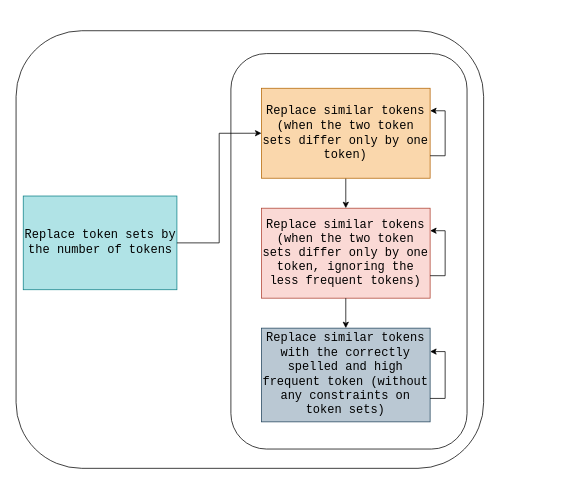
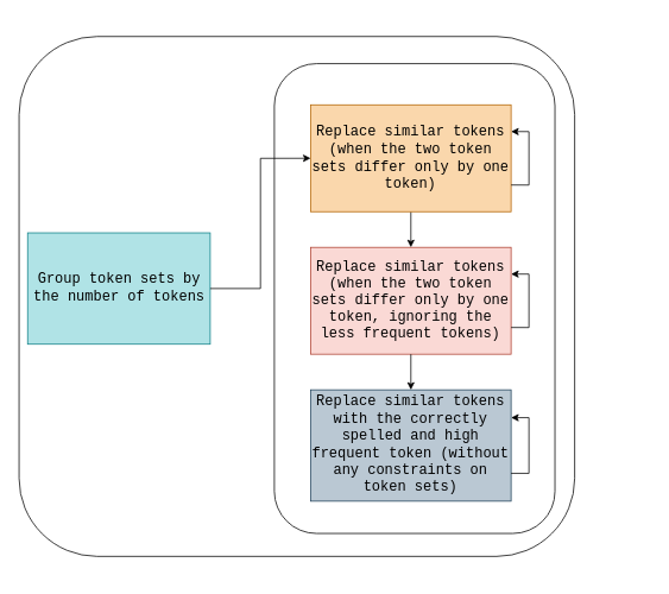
  <mxCell id="0" />
  <mxCell id="1" parent="0" />
  <mxCell id="2" value="" style="group" vertex="1" connectable="0" parent="1"><mxGeometry x="20.94" y="40" width="623.69" height="583.75" as="geometry" /></mxCell>
  <mxCell id="3" value="" style="rounded=1;whiteSpace=wrap;html=1;fillColor=none;rotation=-90;container=0;" vertex="1" parent="2"><mxGeometry x="19.97" y="-19.97" width="583.75" height="623.69" as="geometry" /></mxCell>
- <mxCell id="4" value="Replace token sets by the number of tokens" style="rounded=0;whiteSpace=wrap;html=1;direction=west;flipH=0;flipV=1;fillColor=#b0e3e6;strokeColor=#0e8088;fontSize=16;fontFamily=Courier New;" vertex="1" parent="2"><mxGeometry x="9.56" y="220.5" width="205" height="125" as="geometry" /></mxCell>
+ <mxCell id="4" value="Group token sets by the number of tokens" style="rounded=0;whiteSpace=wrap;html=1;direction=west;flipH=0;flipV=1;fillColor=#b0e3e6;strokeColor=#0e8088;fontSize=16;fontFamily=Courier New;" vertex="1" parent="2"><mxGeometry x="9.56" y="220.5" width="205" height="125" as="geometry" /></mxCell>
  <mxCell id="5" value="" style="group" vertex="1" connectable="0" parent="2"><mxGeometry x="286.56" y="30.5" width="315" height="527.5" as="geometry" /></mxCell>
  <mxCell id="6" value="" style="rounded=1;whiteSpace=wrap;html=1;fillColor=none;rotation=-90;container=0;" vertex="1" parent="5"><mxGeometry x="-106.25" y="106.25" width="527.5" height="315" as="geometry" /></mxCell>
  <mxCell id="7" value="Replace similar tokens (when the two token sets differ only by one token, ignoring the less frequent tokens)" style="rounded=0;whiteSpace=wrap;html=1;direction=west;flipH=0;flipV=1;fillColor=#fad9d5;strokeColor=#ae4132;fontSize=16;fontFamily=Courier New;" vertex="1" parent="5"><mxGeometry x="40.75" y="206.25" width="225" height="120" as="geometry" /></mxCell>
  <mxCell id="8" value="Replace similar tokens with the correctly spelled and high frequent token (without any constraints on token sets)" style="rounded=0;whiteSpace=wrap;html=1;direction=west;flipH=0;flipV=1;fillColor=#bac8d3;strokeColor=#23445d;fontSize=16;fontFamily=Courier New;" vertex="1" parent="5"><mxGeometry x="40.75" y="366.25" width="225" height="125" as="geometry" /></mxCell>
  <mxCell id="9" style="edgeStyle=orthogonalEdgeStyle;rounded=0;orthogonalLoop=1;jettySize=auto;html=1;exitX=0.5;exitY=0;exitDx=0;exitDy=0;" edge="1" parent="5" source="10" target="7"><mxGeometry relative="1" as="geometry" /></mxCell>
  <mxCell id="10" value="Replace similar tokens (when the two token sets differ only by one token)" style="rounded=0;whiteSpace=wrap;html=1;direction=west;flipH=0;flipV=1;fillColor=#fad7ac;strokeColor=#b46504;fontSize=16;fontFamily=Courier New;" vertex="1" parent="5"><mxGeometry x="40.75" y="46.25" width="225" height="120" as="geometry" /></mxCell>
  <mxCell id="11" style="edgeStyle=orthogonalEdgeStyle;rounded=0;orthogonalLoop=1;jettySize=auto;html=1;exitX=0;exitY=0.25;exitDx=0;exitDy=0;entryX=0;entryY=0.75;entryDx=0;entryDy=0;" edge="1" parent="5" source="10" target="10"><mxGeometry relative="1" as="geometry" /></mxCell>
  <mxCell id="12" style="edgeStyle=orthogonalEdgeStyle;rounded=0;orthogonalLoop=1;jettySize=auto;html=1;exitX=0;exitY=0.25;exitDx=0;exitDy=0;entryX=0;entryY=0.75;entryDx=0;entryDy=0;" edge="1" parent="5" source="7" target="7"><mxGeometry relative="1" as="geometry" /></mxCell>
  <mxCell id="13" style="edgeStyle=orthogonalEdgeStyle;rounded=0;orthogonalLoop=1;jettySize=auto;html=1;exitX=0.5;exitY=0;exitDx=0;exitDy=0;entryX=0.5;entryY=1;entryDx=0;entryDy=0;" edge="1" parent="5" source="7" target="8"><mxGeometry relative="1" as="geometry" /></mxCell>
  <mxCell id="14" style="edgeStyle=orthogonalEdgeStyle;rounded=0;orthogonalLoop=1;jettySize=auto;html=1;exitX=0;exitY=0.25;exitDx=0;exitDy=0;entryX=0;entryY=0.75;entryDx=0;entryDy=0;" edge="1" parent="5" source="8" target="8"><mxGeometry relative="1" as="geometry" /></mxCell>
  <mxCell id="15" style="edgeStyle=orthogonalEdgeStyle;rounded=0;orthogonalLoop=1;jettySize=auto;html=1;exitX=0;exitY=0.5;exitDx=0;exitDy=0;entryX=1;entryY=0.5;entryDx=0;entryDy=0;" edge="1" parent="2" source="4" target="10"><mxGeometry relative="1" as="geometry" /></mxCell>
